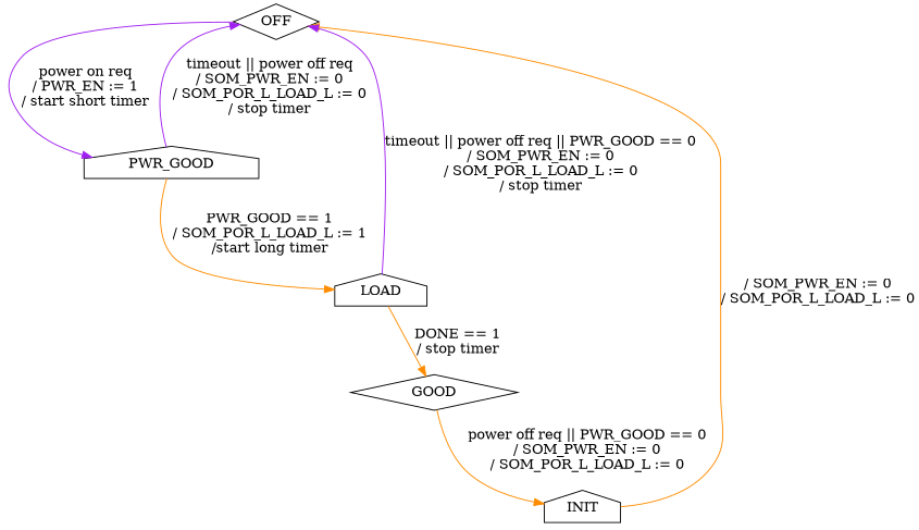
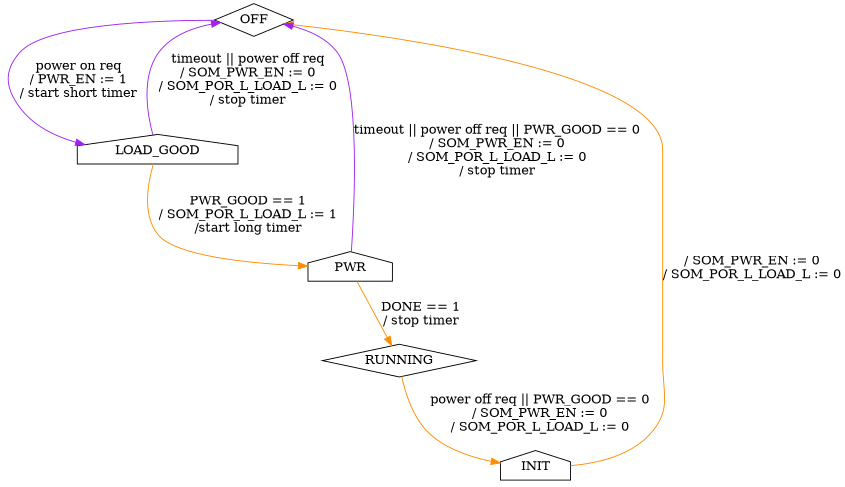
  digraph {
    node [shape=house]
    edge [color=darkorange]
    OFF [shape=diamond]
    INIT
-   PWR_GOOD
-   LOAD
-   RUNNING [shape=diamond label=GOOD]
+   PWR_GOOD [label=LOAD_GOOD]
+   LOAD [label=PWR]
+   RUNNING [shape=diamond]
    OFF -> PWR_GOOD [color=purple label="power on req\n/ PWR_EN := 1\n/ start short timer"]
    INIT -> OFF [label="/ SOM_PWR_EN := 0\n/ SOM_POR_L_LOAD_L := 0"]
    PWR_GOOD -> OFF [color=purple label="timeout || power off req\n/ SOM_PWR_EN := 0\n/ SOM_POR_L_LOAD_L := 0\n/ stop timer"]
    PWR_GOOD -> LOAD [label="PWR_GOOD == 1\n/ SOM_POR_L_LOAD_L := 1\n/start long timer"]
    LOAD -> OFF [color=purple label="timeout || power off req || PWR_GOOD == 0\n/ SOM_PWR_EN := 0\n/ SOM_POR_L_LOAD_L := 0\n/ stop timer"]
    LOAD -> RUNNING [label="DONE == 1\n/ stop timer"]
    RUNNING -> INIT [label="power off req || PWR_GOOD == 0\n/ SOM_PWR_EN := 0\n/ SOM_POR_L_LOAD_L := 0"]
  }
